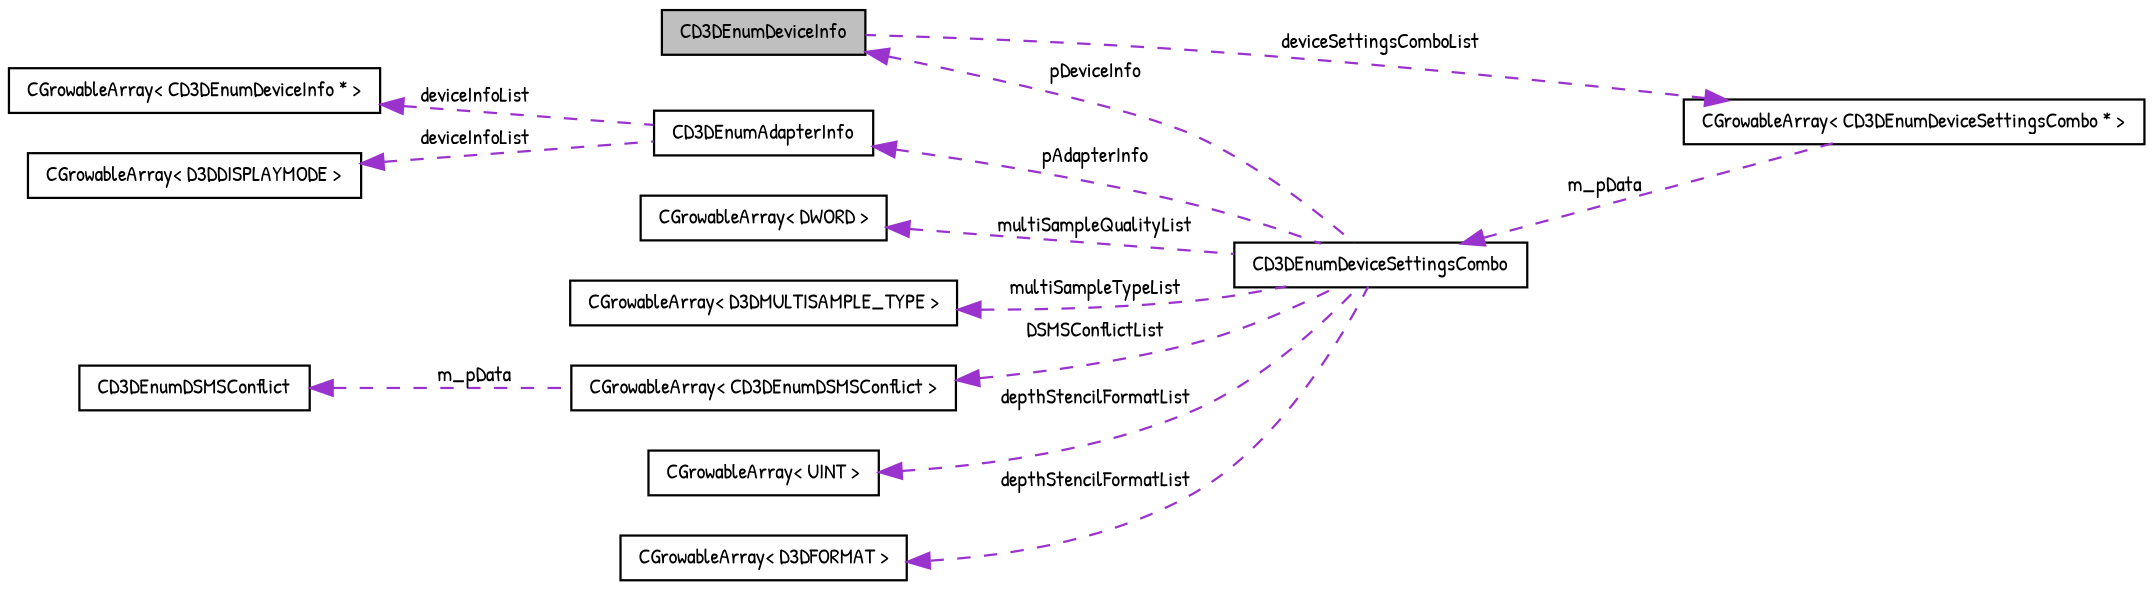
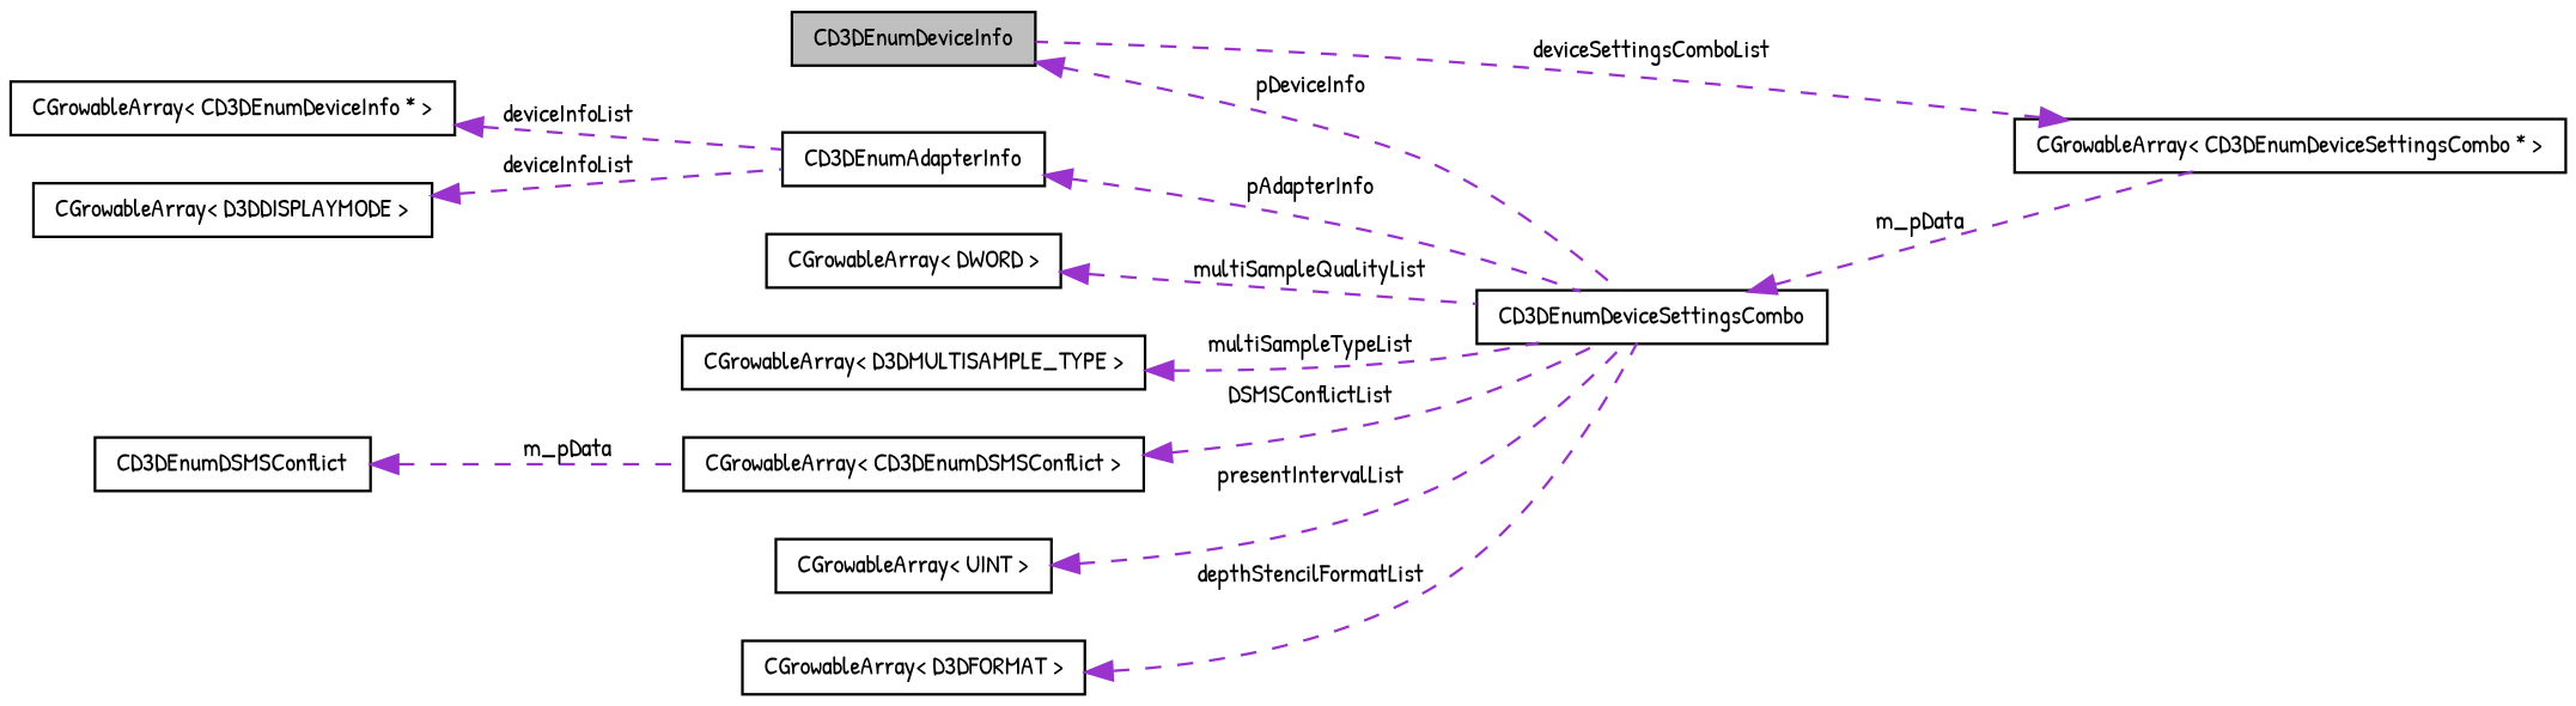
  digraph {
    fontname="Patrick Hand"
    rankdir=LR
    node [color=black fillcolor=white fontname="Patrick Hand" fontsize=10 shape=record style=filled]
    edge [color=darkorchid3 dir=back fontname="Patrick Hand" fontsize=10 labelfontname=FreeSans labelfontsize=10 style=dashed]
    n1 [fillcolor=grey75 fontcolor=black height=0.2 label=CD3DEnumDeviceInfo width=0.4]
    n2 [height=0.2 label=CD3DEnumDeviceSettingsCombo width=0.4]
    n3 [height=0.2 label="CGrowableArray\< CD3DEnumDeviceSettingsCombo * \>" width=0.4]
    n4 [height=0.2 label="CGrowableArray\< CD3DEnumDeviceInfo * \>" width=0.4]
    n5 [height=0.2 label=CD3DEnumAdapterInfo width=0.4]
    n6 [height=0.2 label="CGrowableArray\< DWORD \>" width=0.4]
    n7 [height=0.2 label="CGrowableArray\< D3DMULTISAMPLE_TYPE \>" width=0.4]
    n8 [height=0.2 label="CGrowableArray\< CD3DEnumDSMSConflict \>" width=0.4]
    n9 [height=0.2 label=CD3DEnumDSMSConflict width=0.4]
    n10 [height=0.2 label="CGrowableArray\< D3DDISPLAYMODE \>" width=0.4]
    n11 [height=0.2 label="CGrowableArray\< UINT \>" width=0.4]
    n12 [height=0.2 label="CGrowableArray\< D3DFORMAT \>" width=0.4]
    n1 -> n2 [label=pDeviceInfo]
    n2 -> n3 [label=m_pData]
    n3 -> n1 [label=deviceSettingsComboList]
    n4 -> n5 [label=deviceInfoList]
    n5 -> n2 [label=pAdapterInfo]
    n6 -> n2 [label=multiSampleQualityList]
    n7 -> n2 [label=multiSampleTypeList]
    n8 -> n2 [label=DSMSConflictList]
    n9 -> n8 [label=m_pData]
    n10 -> n5 [label=deviceInfoList]
-   n11 -> n2 [label=depthStencilFormatList]
+   n11 -> n2 [label=presentIntervalList]
    n12 -> n2 [label=depthStencilFormatList]
  }
